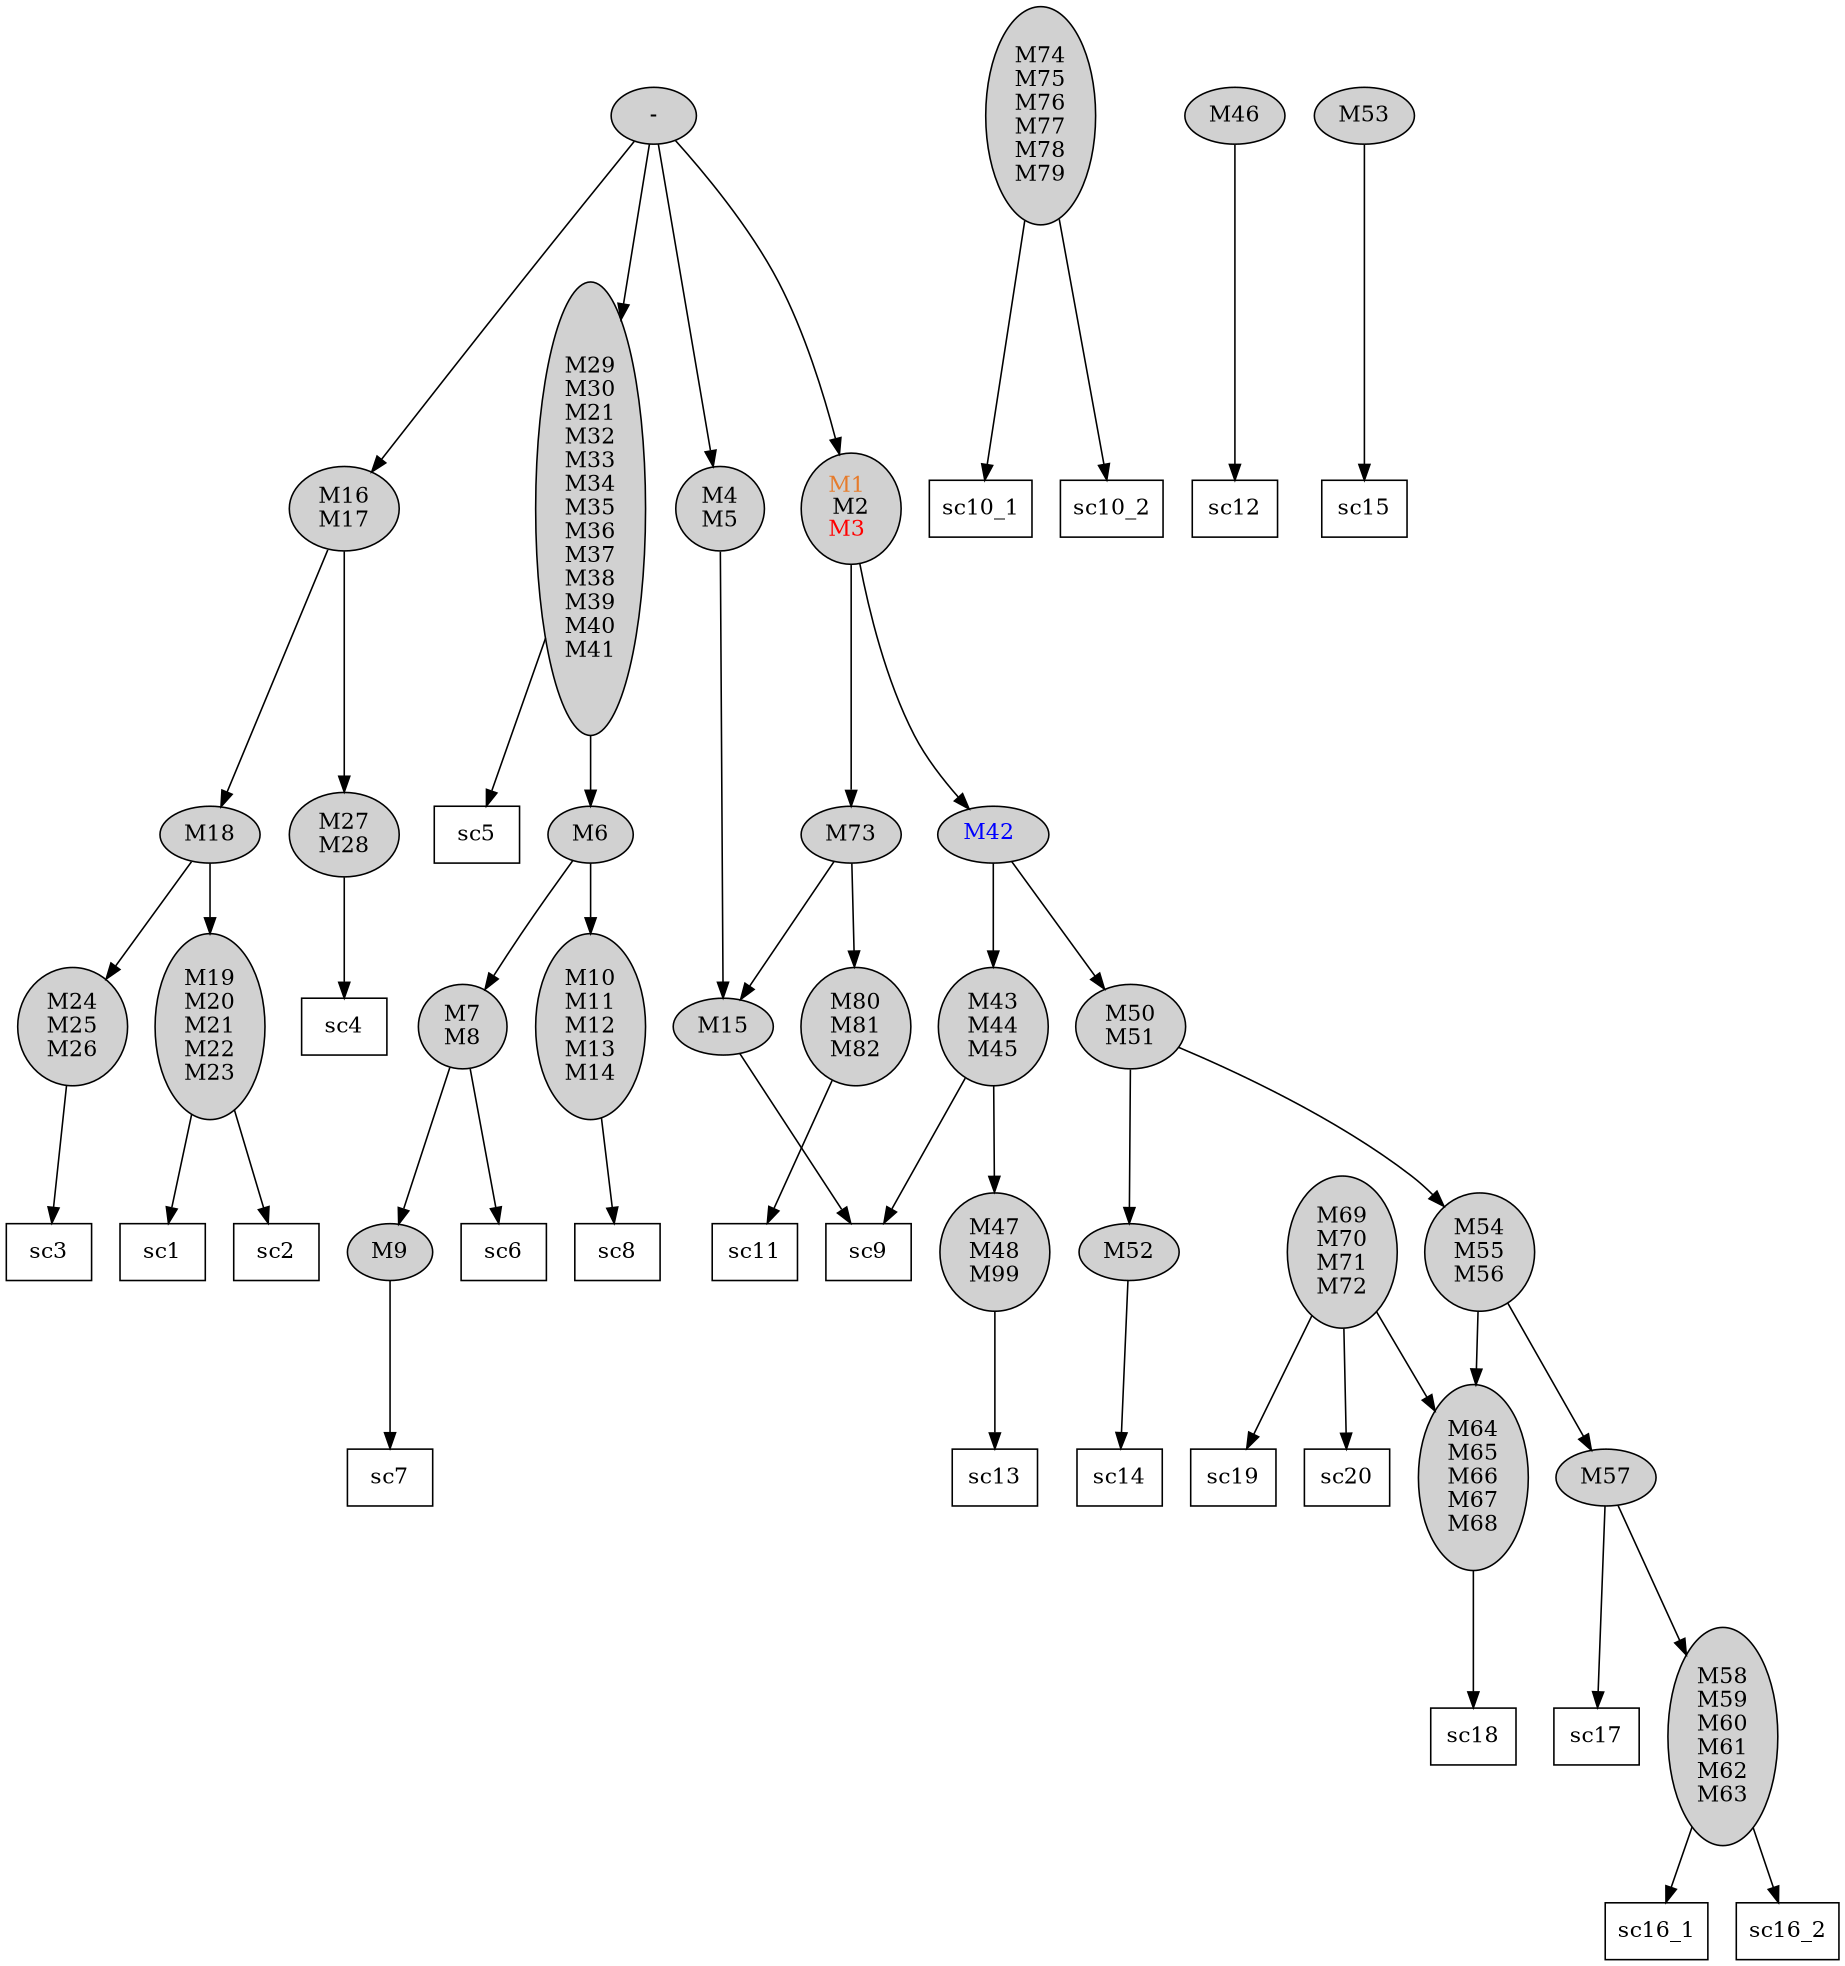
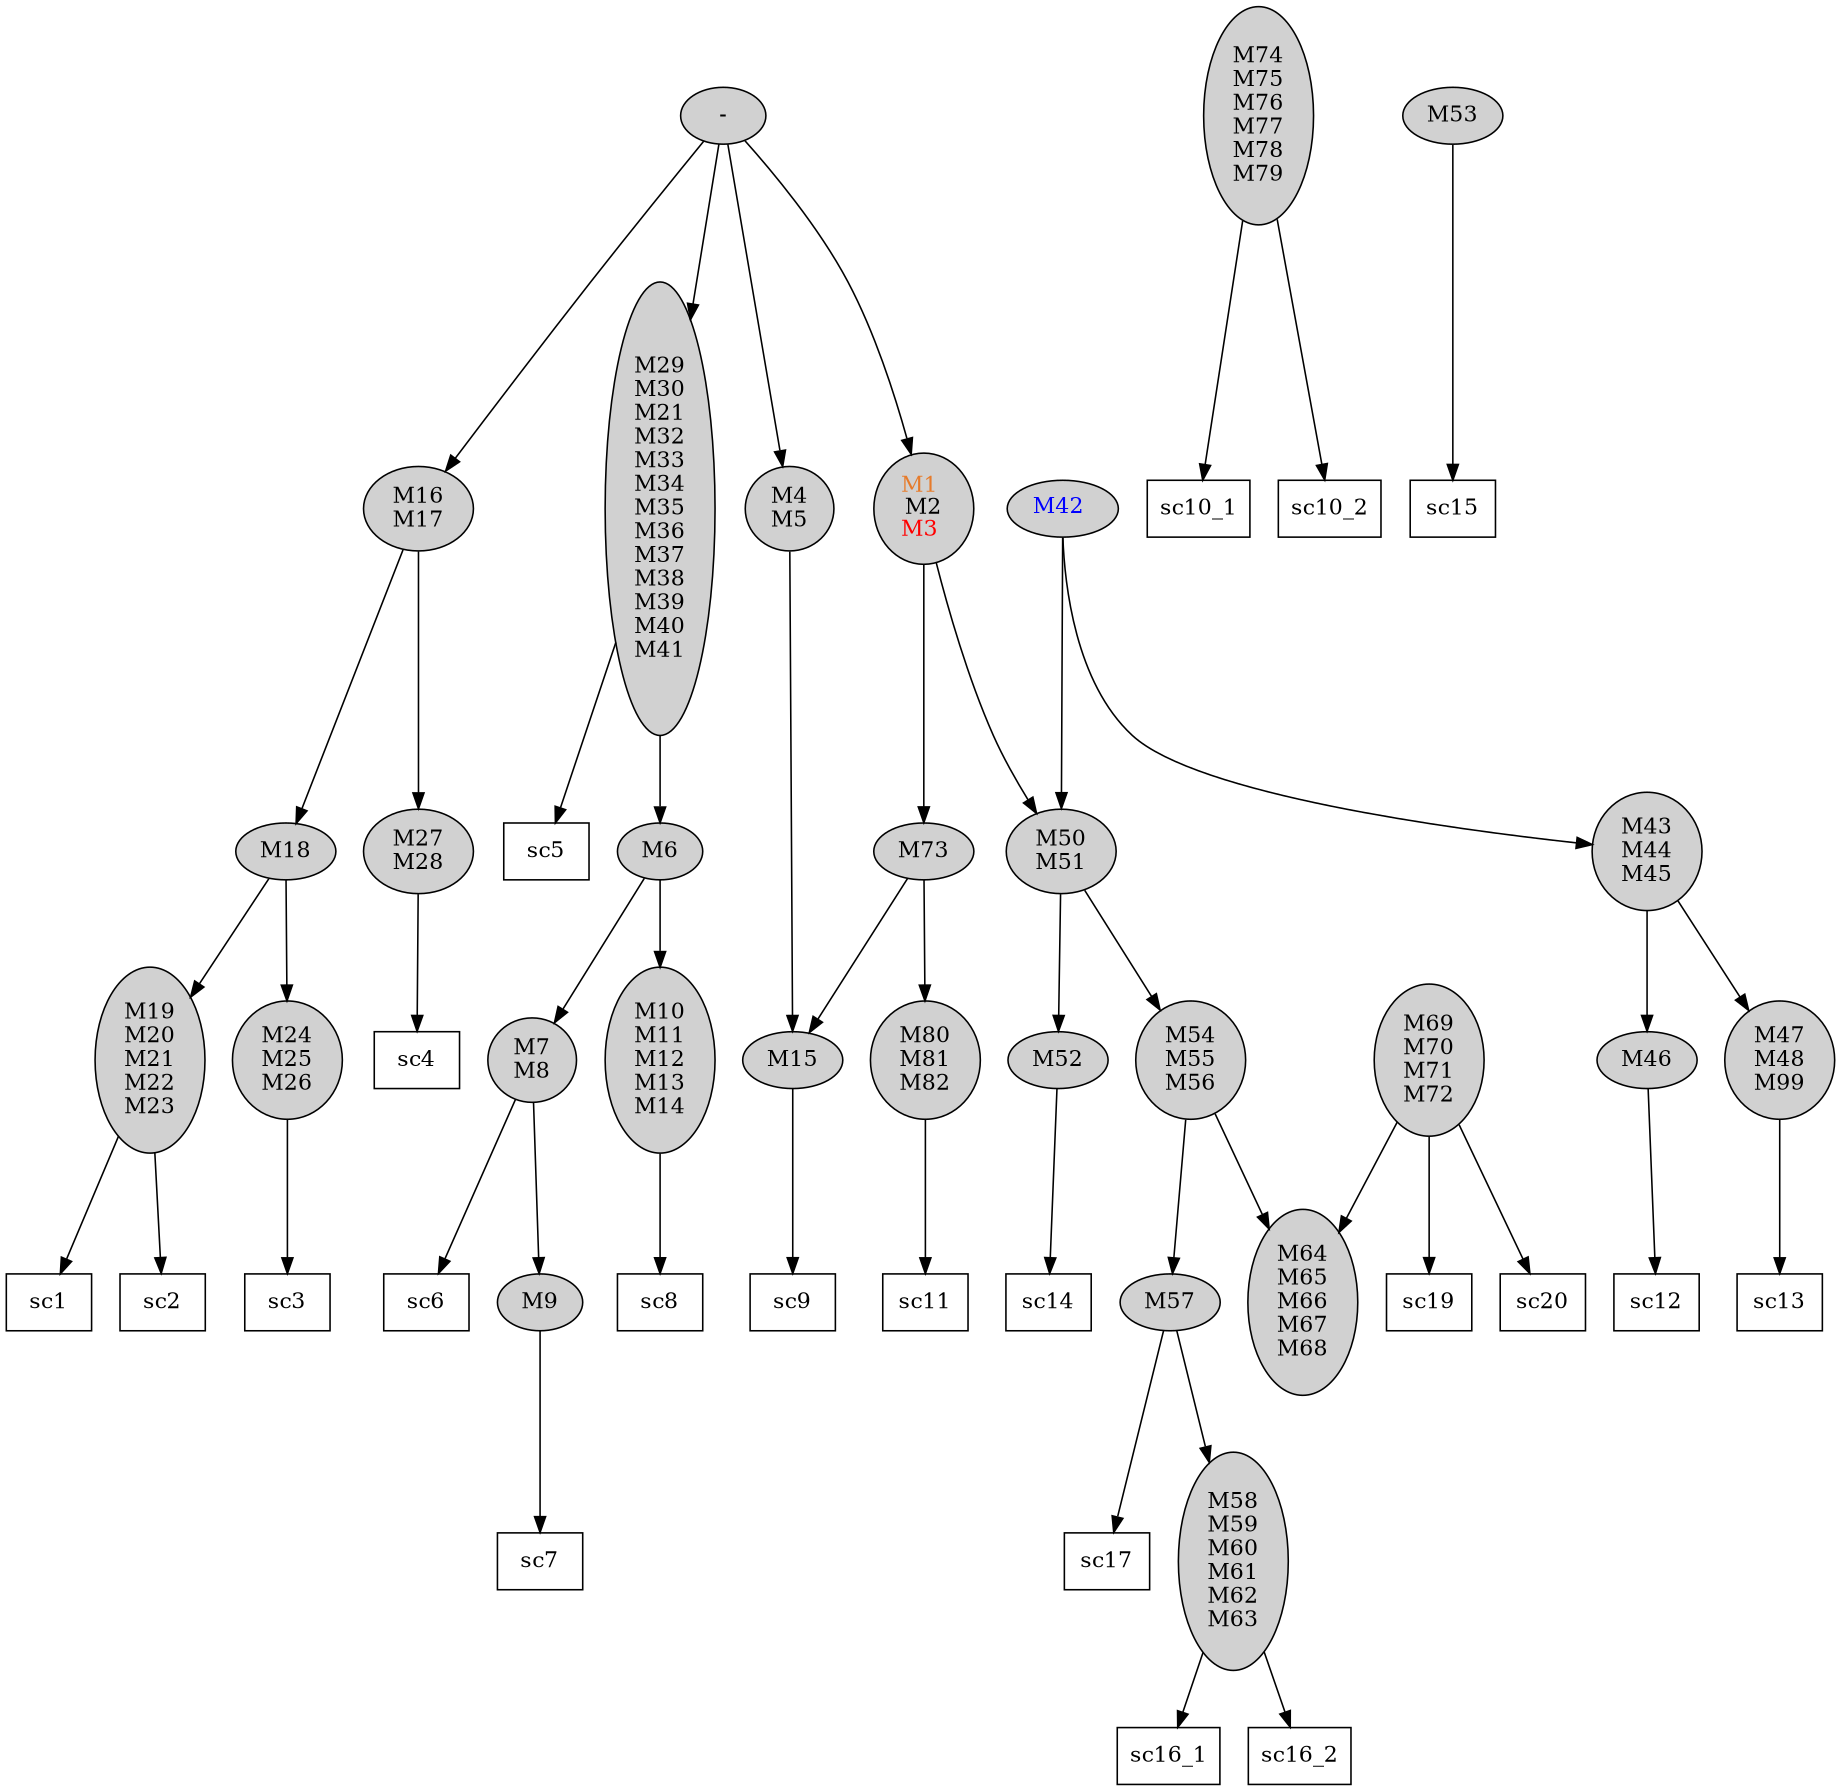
  digraph {
    node [fillcolor=grey82 shape=ellipse style=filled]
    n1 [label=<->]
    n2 [label=<M16<br/>M17>]
    n3 [label=<M29<br/>M30<br/>M21<br/>M32<br/>M33<br/>M34<br/>M35<br/>M36<br/>M37<br/>M38<br/>M39<br/>M40<br/>M41>]
    n4 [label=<M4<br/>M5>]
    n5 [label=<<FONT COLOR="#e67b2b">M1</FONT> <br/>M2<br/><FONT COLOR="red">M3</FONT> >]
    n6 [label=<M18>]
    n7 [label=<M27<br/>M28>]
    n8 [fillcolor=white label=<sc5> shape=box]
    n9 [label=<M6>]
    n10 [label=<M15>]
    n11 [label=<M73>]
    n12 [label=<<FONT COLOR="blue">M42</FONT> >]
    n13 [label=<M19<br/>M20<br/>M21<br/>M22<br/>M23>]
    n14 [label=<M24<br/>M25<br/>M26>]
    n15 [fillcolor=white label=<sc4> shape=box]
    n16 [label=<M7<br/>M8>]
    n17 [label=<M10<br/>M11<br/>M12<br/>M13<br/>M14>]
    n18 [fillcolor=white label=<sc9> shape=box]
    n19 [label=<M80<br/>M81<br/>M82>]
    n20 [label=<M43<br/>M44<br/>M45>]
    n21 [label=<M50<br/>M51>]
    n22 [fillcolor=white label=<sc1> shape=box]
    n23 [fillcolor=white label=<sc10_1> shape=box]
    n24 [fillcolor=white label=<sc11> shape=box]
    n25 [fillcolor=white label=<sc12> shape=box]
    n26 [fillcolor=white label=<sc13> shape=box]
    n27 [fillcolor=white label=<sc14> shape=box]
    n28 [fillcolor=white label=<sc15> shape=box]
    n29 [fillcolor=white label=<sc16_1> shape=box]
    n30 [fillcolor=white label=<sc17> shape=box]
-   n31 [fillcolor=white label=<sc18> shape=box]
    n32 [fillcolor=white label=<sc19> shape=box]
    n33 [fillcolor=white label=<sc3> shape=box]
    n34 [fillcolor=white label=<sc6> shape=box]
    n35 [fillcolor=white label=<sc7> shape=box]
    n36 [fillcolor=white label=<sc8> shape=box]
    n37 [fillcolor=white label=<sc2> shape=box]
    n38 [label=<M74<br/>M75<br/>M76<br/>M77<br/>M78<br/>M79>]
    n39 [fillcolor=white label=<sc10_2> shape=box]
    n40 [label=<M46>]
    n41 [label=<M47<br/>M48<br/>M99>]
    n42 [label=<M52>]
    n43 [label=<M54<br/>M55<br/>M56>]
    n44 [label=<M53>]
    n45 [label=<M57>]
    n46 [label=<M64<br/>M65<br/>M66<br/>M67<br/>M68>]
    n47 [label=<M58<br/>M59<br/>M60<br/>M61<br/>M62<br/>M63>]
    n48 [fillcolor=white label=<sc16_2> shape=box]
    n49 [label=<M69<br/>M70<br/>M71<br/>M72>]
    n50 [fillcolor=white label=<sc20> shape=box]
    n51 [label=<M9>]
    n1 -> n2
    n1 -> n3
    n1 -> n4
    n1 -> n5
    n2 -> n6
    n2 -> n7
    n3 -> n8
    n3 -> n9
    n4 -> n10
    n5 -> n11
-   n5 -> n12
+   n5 -> n21
    n6 -> n13
    n6 -> n14
    n7 -> n15
    n9 -> n16
    n9 -> n17
    n10 -> n18
    n11 -> n10
    n11 -> n19
    n12 -> n20
    n12 -> n21
    n13 -> n22
    n13 -> n37
    n14 -> n33
    n16 -> n34
    n16 -> n51
    n17 -> n36
    n19 -> n24
-   n20 -> n18
+   n20 -> n40
    n20 -> n41
    n21 -> n42
    n21 -> n43
    n38 -> n23
    n38 -> n39
    n40 -> n25
    n41 -> n26
    n42 -> n27
    n43 -> n45
    n43 -> n46
    n44 -> n28
    n45 -> n30
    n45 -> n47
-   n46 -> n31
    n47 -> n29
    n47 -> n48
    n49 -> n32
    n49 -> n46
    n49 -> n50
    n51 -> n35
  }
